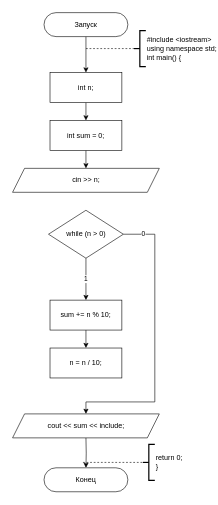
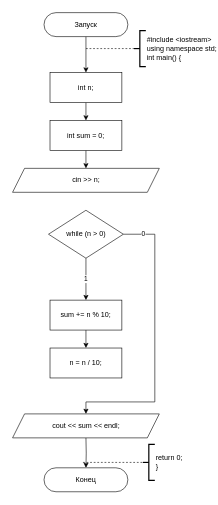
  <mxCell id="0" />
  <mxCell id="1" parent="0" />
  <mxCell id="2" style="edgeStyle=orthogonalEdgeStyle;rounded=0;orthogonalLoop=1;jettySize=auto;html=1;" parent="1" source="3" target="5" edge="1"><mxGeometry relative="1" as="geometry" /></mxCell>
  <mxCell id="3" value="Запуск" style="rounded=1;whiteSpace=wrap;html=1;arcSize=50;" parent="1" vertex="1"><mxGeometry x="73" y="20" width="140" height="40" as="geometry" /></mxCell>
  <mxCell id="4" style="edgeStyle=none;html=1;" parent="1" source="5" edge="1"><mxGeometry relative="1" as="geometry"><mxPoint x="143" y="200" as="targetPoint" /></mxGeometry></mxCell>
  <mxCell id="5" value="int n;" style="rounded=0;whiteSpace=wrap;html=1;" parent="1" vertex="1"><mxGeometry x="83" y="120" width="120" height="50" as="geometry" /></mxCell>
  <mxCell id="6" value="#include &amp;lt;iostream&amp;gt;&lt;br&gt;using namespace std;&lt;br&gt;int main() {" style="strokeWidth=2;html=1;shape=mxgraph.flowchart.annotation_2;align=left;labelPosition=right;pointerEvents=1;" parent="1" vertex="1"><mxGeometry x="223" y="50" width="20" height="60" as="geometry" /></mxCell>
  <mxCell id="7" value="" style="endArrow=none;dashed=1;html=1;entryX=0;entryY=0.5;entryDx=0;entryDy=0;entryPerimeter=0;" parent="1" target="6" edge="1"><mxGeometry width="50" height="50" relative="1" as="geometry"><mxPoint x="143" y="80" as="sourcePoint" /><mxPoint x="233" y="70" as="targetPoint" /></mxGeometry></mxCell>
  <mxCell id="8" value="Конец" style="rounded=1;whiteSpace=wrap;html=1;arcSize=50;" parent="1" vertex="1"><mxGeometry x="73" y="780" width="140" height="40" as="geometry" /></mxCell>
  <mxCell id="9" value="return 0;&lt;br&gt;}" style="strokeWidth=2;html=1;shape=mxgraph.flowchart.annotation_2;align=left;labelPosition=right;pointerEvents=1;" parent="1" vertex="1"><mxGeometry x="238" y="741" width="20" height="60" as="geometry" /></mxCell>
  <mxCell id="10" value="" style="endArrow=none;dashed=1;html=1;entryX=0;entryY=0.5;entryDx=0;entryDy=0;entryPerimeter=0;" parent="1" edge="1"><mxGeometry width="50" height="50" relative="1" as="geometry"><mxPoint x="138" y="771" as="sourcePoint" /><mxPoint x="238" y="771" as="targetPoint" /></mxGeometry></mxCell>
  <mxCell id="11" style="edgeStyle=orthogonalEdgeStyle;rounded=0;html=1;entryX=0.5;entryY=0;entryDx=0;entryDy=0;" parent="1" target="8" edge="1"><mxGeometry relative="1" as="geometry"><mxPoint x="143" y="730" as="sourcePoint" /></mxGeometry></mxCell>
  <mxCell id="12" style="edgeStyle=none;html=1;" parent="1" source="13" target="14" edge="1"><mxGeometry relative="1" as="geometry" /></mxCell>
  <mxCell id="13" value="int sum = 0;" style="rounded=0;whiteSpace=wrap;html=1;" parent="1" vertex="1"><mxGeometry x="83" y="200" width="120" height="50" as="geometry" /></mxCell>
  <mxCell id="14" value="cin &amp;gt;&amp;gt; n;" style="shape=parallelogram;perimeter=parallelogramPerimeter;whiteSpace=wrap;html=1;fixedSize=1;" parent="1" vertex="1"><mxGeometry x="20.5" y="280" width="245" height="40" as="geometry" /></mxCell>
  <mxCell id="15" value="1" style="edgeStyle=none;html=1;" parent="1" source="17" target="19" edge="1"><mxGeometry relative="1" as="geometry" /></mxCell>
  <mxCell id="16" value="0" style="edgeStyle=orthogonalEdgeStyle;rounded=0;html=1;" parent="1" source="17" target="21" edge="1"><mxGeometry x="-0.861" relative="1" as="geometry"><Array as="points"><mxPoint x="258" y="390" /><mxPoint x="258" y="670" /><mxPoint x="143" y="670" /></Array><mxPoint x="1" as="offset" /></mxGeometry></mxCell>
  <mxCell id="17" value="while (n &gt; 0)" style="rhombus;whiteSpace=wrap;html=1;" parent="1" vertex="1"><mxGeometry x="80.5" y="350" width="125" height="80" as="geometry" /></mxCell>
  <mxCell id="18" style="edgeStyle=none;html=1;" parent="1" source="19" target="20" edge="1"><mxGeometry relative="1" as="geometry" /></mxCell>
  <mxCell id="19" value="sum += n % 10;" style="rounded=0;whiteSpace=wrap;html=1;" parent="1" vertex="1"><mxGeometry x="83" y="500" width="120" height="50" as="geometry" /></mxCell>
  <mxCell id="20" value="n = n / 10;" style="rounded=0;whiteSpace=wrap;html=1;" parent="1" vertex="1"><mxGeometry x="83" y="580" width="120" height="50" as="geometry" /></mxCell>
- <mxCell id="21" value="cout &lt;&lt; sum &lt;&lt; include;" style="shape=parallelogram;perimeter=parallelogramPerimeter;whiteSpace=wrap;html=1;fixedSize=1;" parent="1" vertex="1"><mxGeometry x="20.5" y="690" width="245" height="40" as="geometry" /></mxCell>
+ <mxCell id="21" value="cout &lt;&lt; sum &lt;&lt; endl;" style="shape=parallelogram;perimeter=parallelogramPerimeter;whiteSpace=wrap;html=1;fixedSize=1;" parent="1" vertex="1"><mxGeometry x="20.5" y="690" width="245" height="40" as="geometry" /></mxCell>
